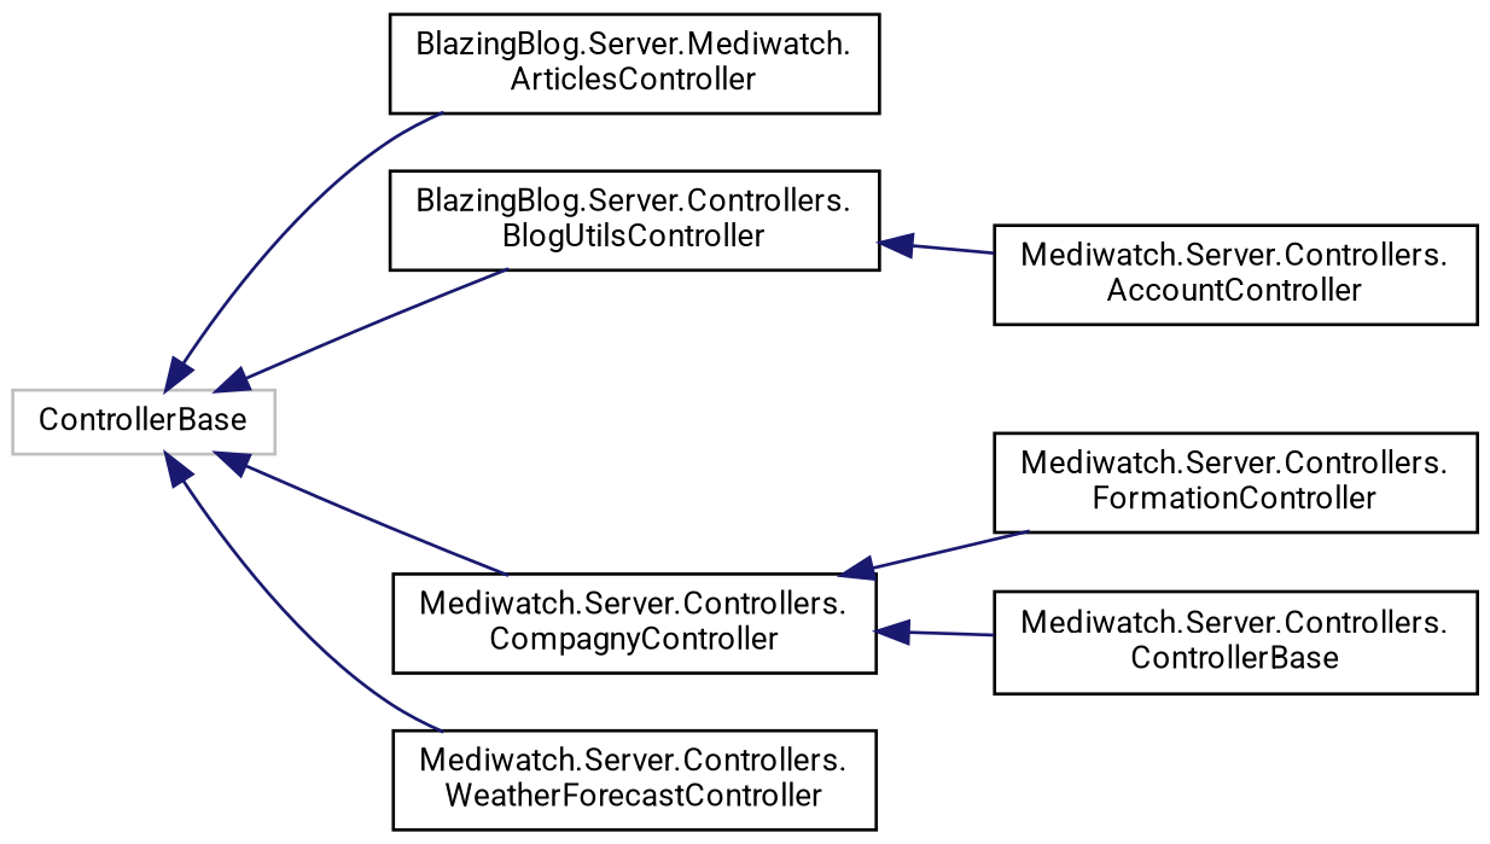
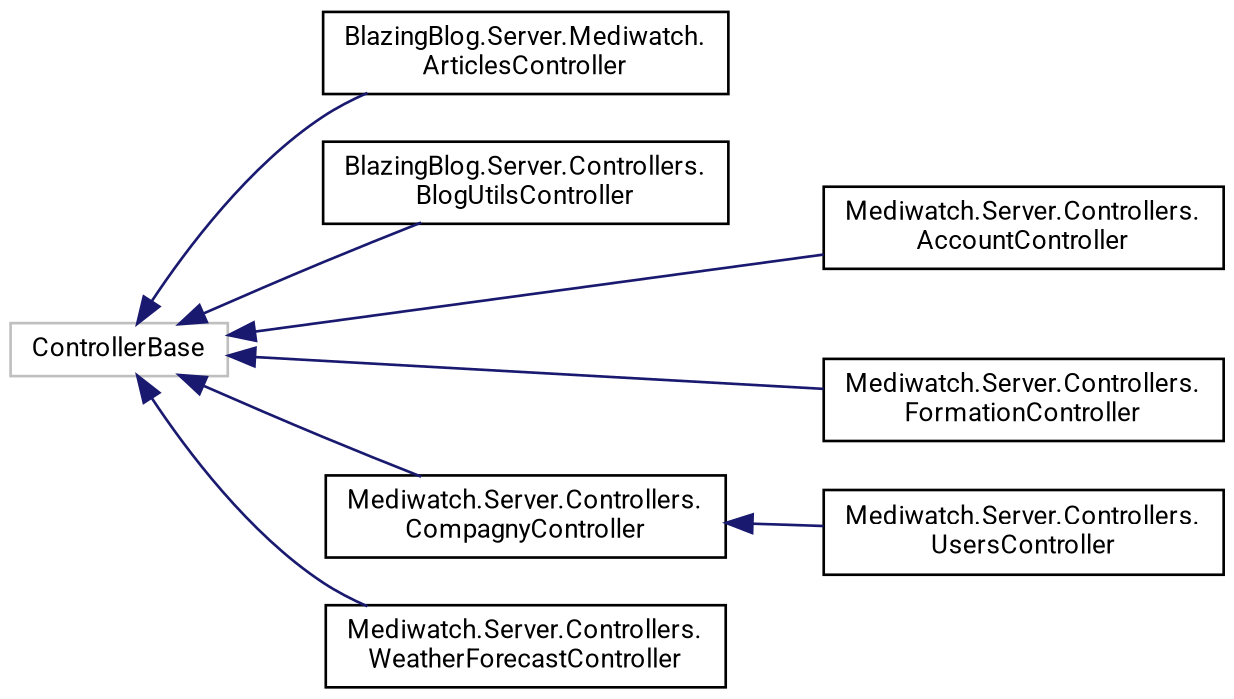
  digraph {
    fontname=Roboto
    rankdir=LR
    node [color=black fillcolor=white fontname=Roboto fontsize=10 shape=record style=filled]
    edge [color=midnightblue dir=back fontname=Roboto fontsize=10 labelfontname=Helvetica labelfontsize=10 style=solid]
    n1 [color=grey75 height=0.2 label=ControllerBase width=0.4]
    n2 [height=0.2 label="BlazingBlog.Server.Mediwatch.\lArticlesController" width=0.4]
    n3 [height=0.2 label="BlazingBlog.Server.Controllers.\lBlogUtilsController" width=0.4]
    n4 [height=0.2 label="Mediwatch.Server.Controllers.\lAccountController" width=0.4]
    n5 [height=0.2 label="Mediwatch.Server.Controllers.\lCompagnyController" width=0.4]
    n6 [height=0.2 label="Mediwatch.Server.Controllers.\lFormationController" width=0.4]
    n7 [height=0.2 label="Mediwatch.Server.Controllers.\lWeatherForecastController" width=0.4]
-   n8 [height=0.2 label="Mediwatch.Server.Controllers.\lControllerBase" width=0.4]
+   n8 [height=0.2 label="Mediwatch.Server.Controllers.\lUsersController" width=0.4]
    n1 -> n2
    n1 -> n3
-   n3 -> n4
+   n1 -> n4
    n1 -> n5
-   n5 -> n6
+   n1 -> n6
    n1 -> n7
    n5 -> n8
  }
